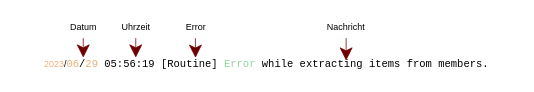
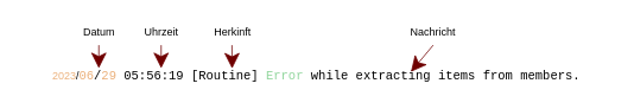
  <mxCell id="0" />
  <mxCell id="1" parent="0" />
  <mxCell id="2" value="&lt;font color=&quot;#ebb07a&quot;&gt;2023&lt;/font&gt;/&lt;span style=&quot;font-family: Consolas, &amp;quot;Courier New&amp;quot;, monospace; font-size: 14px; color: rgb(235, 176, 122);&quot;&gt;06&lt;/span&gt;&lt;span style=&quot;font-family: Consolas, &amp;quot;Courier New&amp;quot;, monospace; font-size: 14px;&quot;&gt;/&lt;/span&gt;&lt;span style=&quot;font-family: Consolas, &amp;quot;Courier New&amp;quot;, monospace; font-size: 14px; color: rgb(235, 176, 122);&quot;&gt;29&lt;/span&gt;&lt;span style=&quot;color: rgb(171, 178, 191); font-family: Consolas, &amp;quot;Courier New&amp;quot;, monospace; font-size: 14px;&quot;&gt;&amp;nbsp;&lt;/span&gt;&lt;span style=&quot;font-family: Consolas, &amp;quot;Courier New&amp;quot;, monospace; font-size: 14px;&quot;&gt;05:56:19&lt;/span&gt;&lt;span style=&quot;font-family: Consolas, &amp;quot;Courier New&amp;quot;, monospace; font-size: 14px;&quot;&gt;&amp;nbsp;[Routine]&lt;/span&gt;&lt;span style=&quot;color: rgb(171, 178, 191); font-family: Consolas, &amp;quot;Courier New&amp;quot;, monospace; font-size: 14px;&quot;&gt;&amp;nbsp;&lt;/span&gt;&lt;span style=&quot;font-family: Consolas, &amp;quot;Courier New&amp;quot;, monospace; font-size: 14px; color: rgb(146, 214, 158);&quot;&gt;Error&lt;/span&gt;&lt;span style=&quot;color: rgb(171, 178, 191); font-family: Consolas, &amp;quot;Courier New&amp;quot;, monospace; font-size: 14px;&quot;&gt;&amp;nbsp;&lt;/span&gt;&lt;span style=&quot;font-family: Consolas, &amp;quot;Courier New&amp;quot;, monospace; font-size: 14px;&quot;&gt;while extracting items from members.&lt;/span&gt;" style="text;html=1;strokeColor=none;fillColor=none;align=center;verticalAlign=middle;whiteSpace=wrap;rounded=0;" vertex="1" parent="1"><mxGeometry x="20" y="70" width="670" height="30" as="geometry" /></mxCell>
- <mxCell id="3" value="Error" style="text;html=1;strokeColor=none;fillColor=none;align=center;verticalAlign=middle;whiteSpace=wrap;rounded=0;" vertex="1" parent="1"><mxGeometry x="231" y="20" width="60" height="30" as="geometry" /></mxCell>
+ <mxCell id="3" value="Herkinft" style="text;html=1;strokeColor=none;fillColor=none;align=center;verticalAlign=middle;whiteSpace=wrap;rounded=0;" vertex="1" parent="1"><mxGeometry x="231" y="20" width="60" height="30" as="geometry" /></mxCell>
  <mxCell id="4" value="" style="endArrow=classic;html=1;rounded=0;fillColor=#a20025;strokeColor=#6F0000;endSize=15;startSize=10;entryX=0.36;entryY=0.211;entryDx=0;entryDy=0;entryPerimeter=0;exitX=0.5;exitY=1;exitDx=0;exitDy=0;" edge="1" parent="1"><mxGeometry width="50" height="50" relative="1" as="geometry"><mxPoint x="260" y="50" as="sourcePoint" /><mxPoint x="260.2" y="76.33" as="targetPoint" /></mxGeometry></mxCell>
- <mxCell id="5" value="Nachricht" style="text;html=1;strokeColor=none;fillColor=none;align=center;verticalAlign=middle;whiteSpace=wrap;rounded=0;" vertex="1" parent="1"><mxGeometry x="431" y="20" width="60" height="30" as="geometry" /></mxCell>
+ <mxCell id="5" value="Nachricht" style="text;html=1;strokeColor=none;fillColor=none;align=center;verticalAlign=middle;whiteSpace=wrap;rounded=0;" vertex="1" parent="1"><mxGeometry x="456" y="20" width="60" height="30" as="geometry" /></mxCell>
  <mxCell id="6" value="" style="endArrow=classic;html=1;rounded=0;fillColor=#a20025;strokeColor=#6F0000;endSize=15;startSize=10;exitX=0.5;exitY=1;exitDx=0;exitDy=0;" edge="1" parent="1" source="5"><mxGeometry width="50" height="50" relative="1" as="geometry"><mxPoint x="471" y="50" as="sourcePoint" /><mxPoint x="461" y="80" as="targetPoint" /></mxGeometry></mxCell>
  <mxCell id="7" value="Datum" style="text;html=1;strokeColor=none;fillColor=none;align=center;verticalAlign=middle;whiteSpace=wrap;rounded=0;" vertex="1" parent="1"><mxGeometry x="81" y="20" width="60" height="30" as="geometry" /></mxCell>
  <mxCell id="8" value="" style="endArrow=classic;html=1;rounded=0;fillColor=#a20025;strokeColor=#6F0000;endSize=15;startSize=10;entryX=0.36;entryY=0.211;entryDx=0;entryDy=0;entryPerimeter=0;exitX=0.5;exitY=1;exitDx=0;exitDy=0;" edge="1" parent="1"><mxGeometry width="50" height="50" relative="1" as="geometry"><mxPoint x="110.5" y="50" as="sourcePoint" /><mxPoint x="110.5" y="76" as="targetPoint" /></mxGeometry></mxCell>
  <mxCell id="9" value="Uhrzeit" style="text;html=1;strokeColor=none;fillColor=none;align=center;verticalAlign=middle;whiteSpace=wrap;rounded=0;" vertex="1" parent="1"><mxGeometry x="151" y="20" width="60" height="30" as="geometry" /></mxCell>
  <mxCell id="10" value="" style="endArrow=classic;html=1;rounded=0;fillColor=#a20025;strokeColor=#6F0000;endSize=15;startSize=10;entryX=0.36;entryY=0.211;entryDx=0;entryDy=0;entryPerimeter=0;exitX=0.5;exitY=1;exitDx=0;exitDy=0;" edge="1" parent="1"><mxGeometry width="50" height="50" relative="1" as="geometry"><mxPoint x="180.5" y="50" as="sourcePoint" /><mxPoint x="180.5" y="76" as="targetPoint" /></mxGeometry></mxCell>
